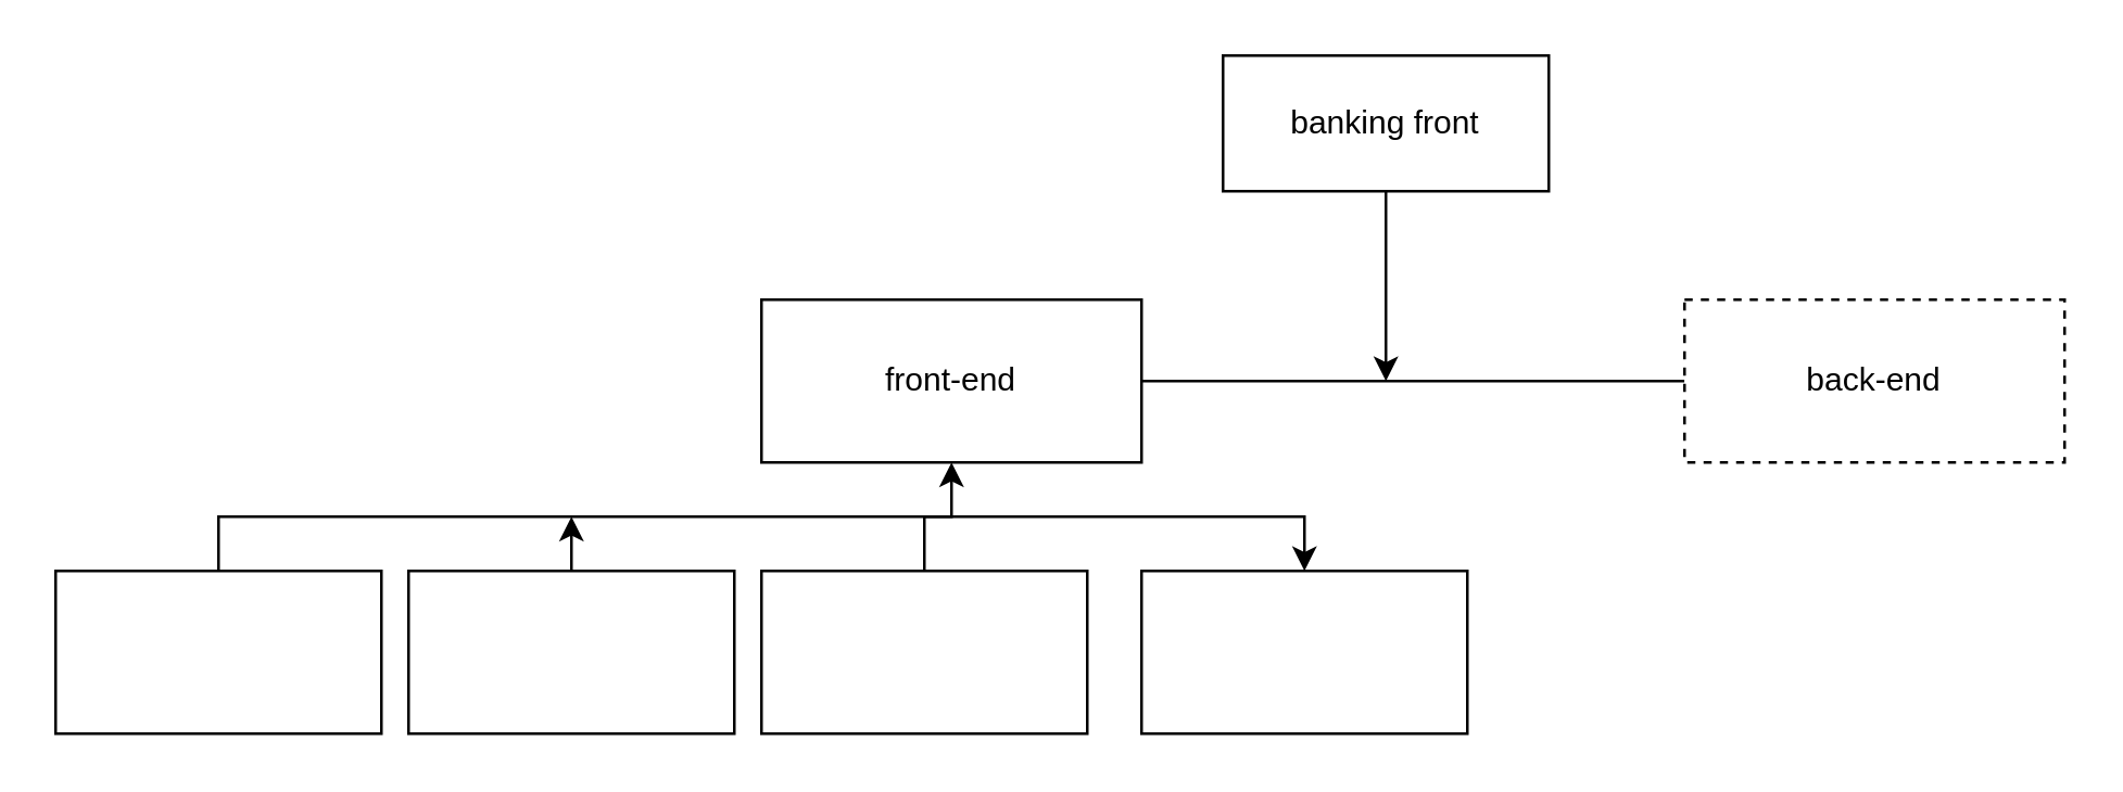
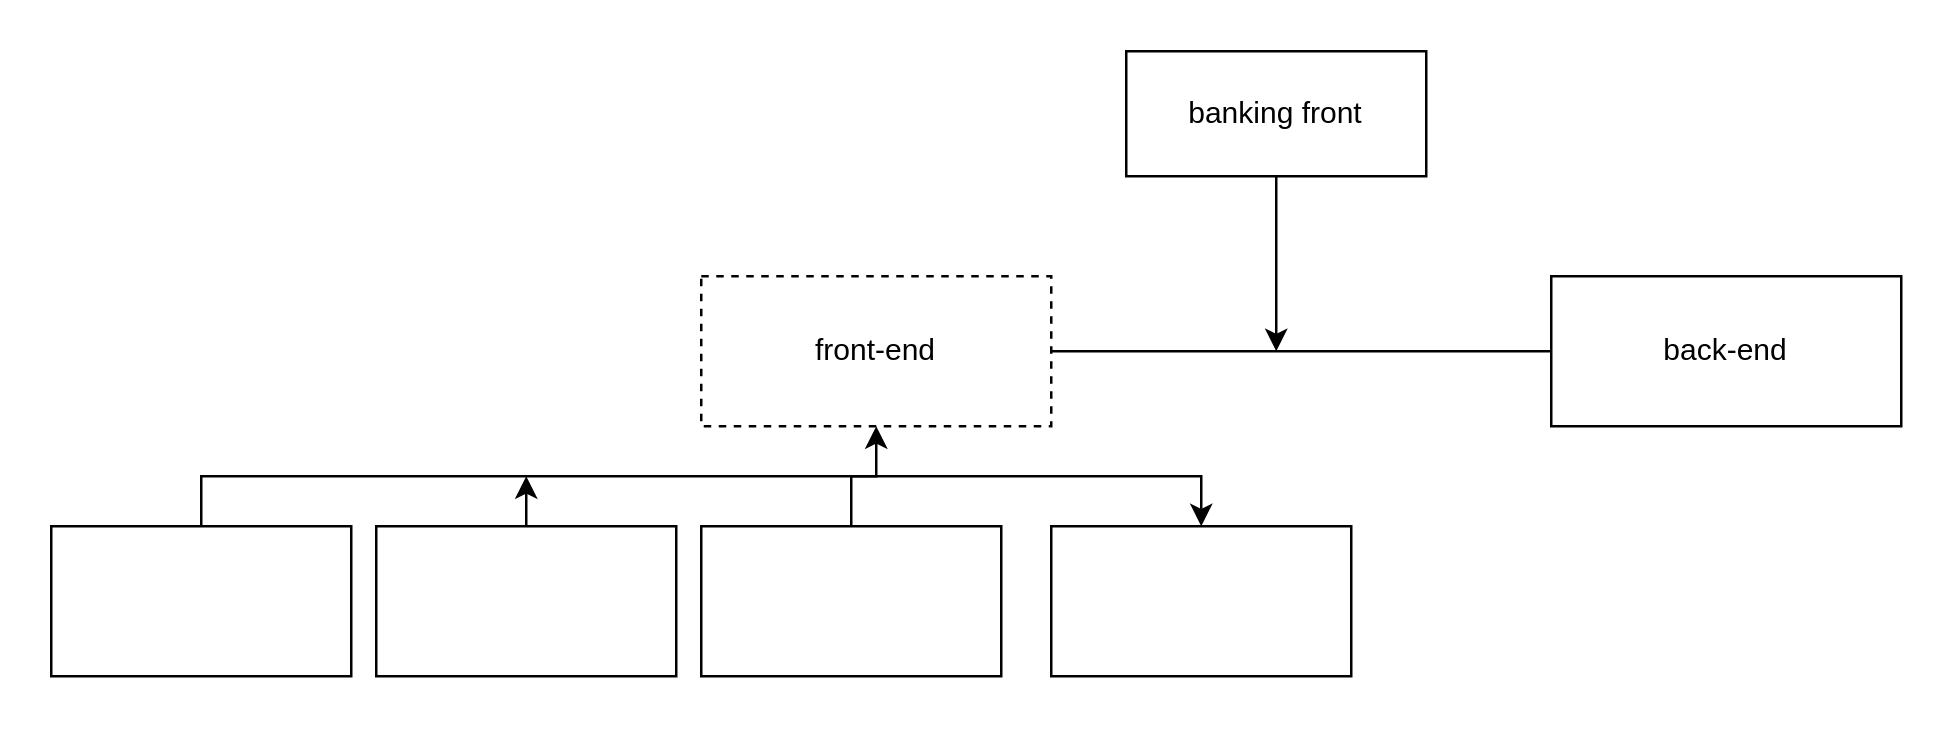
  <mxCell id="0" />
  <mxCell id="1" parent="0" />
  <mxCell id="2" style="edgeStyle=orthogonalEdgeStyle;rounded=0;orthogonalLoop=1;jettySize=auto;html=1;exitX=0.5;exitY=1;exitDx=0;exitDy=0;" edge="1" parent="1" source="3"><mxGeometry relative="1" as="geometry"><mxPoint x="510" y="140" as="targetPoint" /></mxGeometry></mxCell>
  <mxCell id="3" value="banking front" style="rounded=0;whiteSpace=wrap;html=1;" vertex="1" parent="1"><mxGeometry x="450" y="20" width="120" height="50" as="geometry" /></mxCell>
  <mxCell id="4" style="edgeStyle=orthogonalEdgeStyle;rounded=0;orthogonalLoop=1;jettySize=auto;html=1;exitX=1;exitY=0.5;exitDx=0;exitDy=0;endArrow=none;" edge="1" parent="1" source="5" target="6"><mxGeometry relative="1" as="geometry" /></mxCell>
- <mxCell id="5" value="front-end" style="rounded=0;whiteSpace=wrap;html=1;" vertex="1" parent="1"><mxGeometry x="280" y="110" width="140" height="60" as="geometry" /></mxCell>
- <mxCell id="6" value="back-end" style="rounded=0;whiteSpace=wrap;html=1;dashed=1;" vertex="1" parent="1"><mxGeometry x="620" y="110" width="140" height="60" as="geometry" /></mxCell>
+ <mxCell id="5" value="front-end" style="rounded=0;whiteSpace=wrap;html=1;dashed=1;" vertex="1" parent="1"><mxGeometry x="280" y="110" width="140" height="60" as="geometry" /></mxCell>
+ <mxCell id="6" value="back-end" style="rounded=0;whiteSpace=wrap;html=1;" vertex="1" parent="1"><mxGeometry x="620" y="110" width="140" height="60" as="geometry" /></mxCell>
  <mxCell id="7" style="edgeStyle=orthogonalEdgeStyle;rounded=0;orthogonalLoop=1;jettySize=auto;html=1;exitX=0.5;exitY=1;exitDx=0;exitDy=0;" edge="1" parent="1" source="3" target="3"><mxGeometry relative="1" as="geometry" /></mxCell>
  <mxCell id="8" style="edgeStyle=orthogonalEdgeStyle;rounded=0;orthogonalLoop=1;jettySize=auto;html=1;exitX=0.5;exitY=0;exitDx=0;exitDy=0;entryX=0.5;entryY=0;entryDx=0;entryDy=0;" edge="1" parent="1" source="9" target="10"><mxGeometry relative="1" as="geometry"><Array as="points"><mxPoint x="80" y="190" /><mxPoint x="480" y="190" /></Array></mxGeometry></mxCell>
  <mxCell id="9" value="" style="rounded=0;whiteSpace=wrap;html=1;" vertex="1" parent="1"><mxGeometry x="20" y="210" width="120" height="60" as="geometry" /></mxCell>
  <mxCell id="10" value="" style="rounded=0;whiteSpace=wrap;html=1;" vertex="1" parent="1"><mxGeometry x="420" y="210" width="120" height="60" as="geometry" /></mxCell>
  <mxCell id="11" value="" style="edgeStyle=orthogonalEdgeStyle;rounded=0;orthogonalLoop=1;jettySize=auto;html=1;" edge="1" parent="1" source="12" target="5"><mxGeometry relative="1" as="geometry" /></mxCell>
  <mxCell id="12" value="" style="rounded=0;whiteSpace=wrap;html=1;" vertex="1" parent="1"><mxGeometry x="280" y="210" width="120" height="60" as="geometry" /></mxCell>
  <mxCell id="13" style="edgeStyle=orthogonalEdgeStyle;rounded=0;orthogonalLoop=1;jettySize=auto;html=1;exitX=0.5;exitY=0;exitDx=0;exitDy=0;" edge="1" parent="1" source="14"><mxGeometry relative="1" as="geometry"><mxPoint x="210" y="190" as="targetPoint" /><Array as="points"><mxPoint x="210" y="210" /><mxPoint x="210" y="210" /></Array></mxGeometry></mxCell>
  <mxCell id="14" value="" style="rounded=0;whiteSpace=wrap;html=1;" vertex="1" parent="1"><mxGeometry x="150" y="210" width="120" height="60" as="geometry" /></mxCell>
